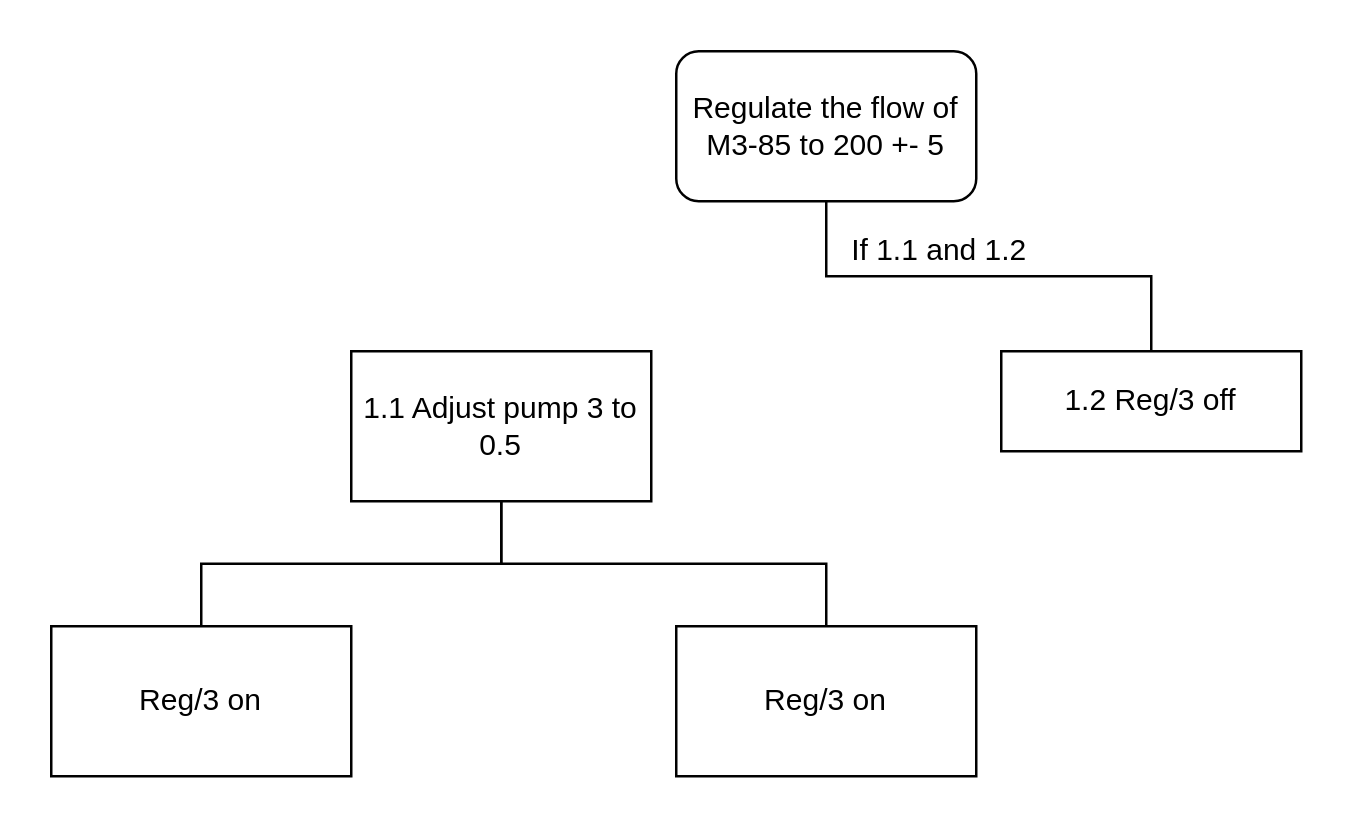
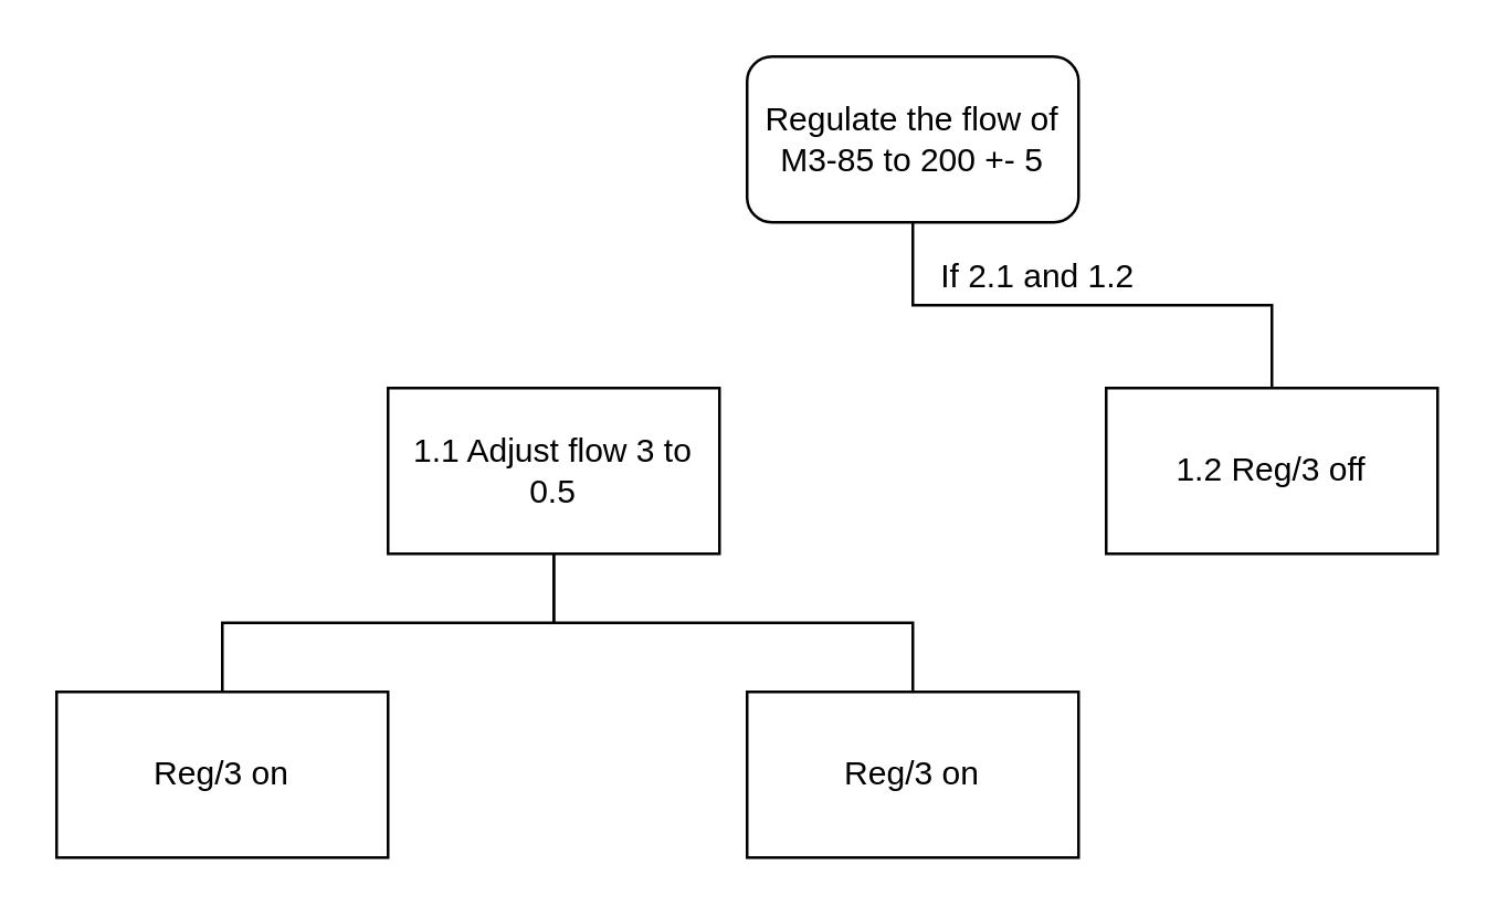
  <mxCell id="0" />
  <mxCell id="1" parent="0" />
  <mxCell id="2" style="edgeStyle=orthogonalEdgeStyle;rounded=0;orthogonalLoop=1;jettySize=auto;html=1;exitX=0.5;exitY=1;exitDx=0;exitDy=0;endArrow=none;endFill=0;entryX=0.5;entryY=0;entryDx=0;entryDy=0;" edge="1" parent="1" source="3" target="4"><mxGeometry relative="1" as="geometry"><mxPoint x="200" y="150" as="targetPoint" /></mxGeometry></mxCell>
  <mxCell id="3" value="Regulate the flow of M3-85 to 200 +- 5" style="whiteSpace=wrap;html=1;rounded=1;" vertex="1" parent="1"><mxGeometry x="270" y="20" width="120" height="60" as="geometry" /></mxCell>
- <mxCell id="4" value="1.2 Reg/3 off" style="rounded=0;whiteSpace=wrap;html=1;" vertex="1" parent="1"><mxGeometry x="400" y="140" width="120" height="40" as="geometry" /></mxCell>
+ <mxCell id="4" value="1.2 Reg/3 off" style="rounded=0;whiteSpace=wrap;html=1;" vertex="1" parent="1"><mxGeometry x="400" y="140" width="120" height="60" as="geometry" /></mxCell>
  <mxCell id="5" value="Reg/3 on" style="rounded=0;whiteSpace=wrap;html=1;" vertex="1" parent="1"><mxGeometry x="20" y="250" width="120" height="60" as="geometry" /></mxCell>
  <mxCell id="6" style="edgeStyle=orthogonalEdgeStyle;rounded=0;orthogonalLoop=1;jettySize=auto;html=1;exitX=0.5;exitY=1;exitDx=0;exitDy=0;entryX=0.5;entryY=0;entryDx=0;entryDy=0;endArrow=none;endFill=0;" edge="1" parent="1" source="8" target="5"><mxGeometry relative="1" as="geometry" /></mxCell>
  <mxCell id="7" style="edgeStyle=orthogonalEdgeStyle;rounded=0;orthogonalLoop=1;jettySize=auto;html=1;exitX=0.5;exitY=1;exitDx=0;exitDy=0;entryX=0.5;entryY=0;entryDx=0;entryDy=0;endArrow=none;endFill=0;" edge="1" parent="1" source="8" target="9"><mxGeometry relative="1" as="geometry" /></mxCell>
- <mxCell id="8" value="1.1 Adjust pump 3 to 0.5" style="rounded=0;whiteSpace=wrap;html=1;" vertex="1" parent="1"><mxGeometry x="140" y="140" width="120" height="60" as="geometry" /></mxCell>
+ <mxCell id="8" value="1.1 Adjust flow 3 to 0.5" style="rounded=0;whiteSpace=wrap;html=1;" vertex="1" parent="1"><mxGeometry x="140" y="140" width="120" height="60" as="geometry" /></mxCell>
  <mxCell id="9" value="Reg/3 on" style="rounded=0;whiteSpace=wrap;html=1;" vertex="1" parent="1"><mxGeometry x="270" y="250" width="120" height="60" as="geometry" /></mxCell>
- <mxCell id="10" value="If 1.1 and 1.2" style="text;html=1;align=center;verticalAlign=middle;resizable=0;points=[];autosize=1;strokeColor=none;fillColor=none;" vertex="1" parent="1"><mxGeometry x="330" y="85" width="90" height="30" as="geometry" /></mxCell>
+ <mxCell id="10" value="If 2.1 and 1.2" style="text;html=1;align=center;verticalAlign=middle;resizable=0;points=[];autosize=1;strokeColor=none;fillColor=none;" vertex="1" parent="1"><mxGeometry x="330" y="85" width="90" height="30" as="geometry" /></mxCell>
